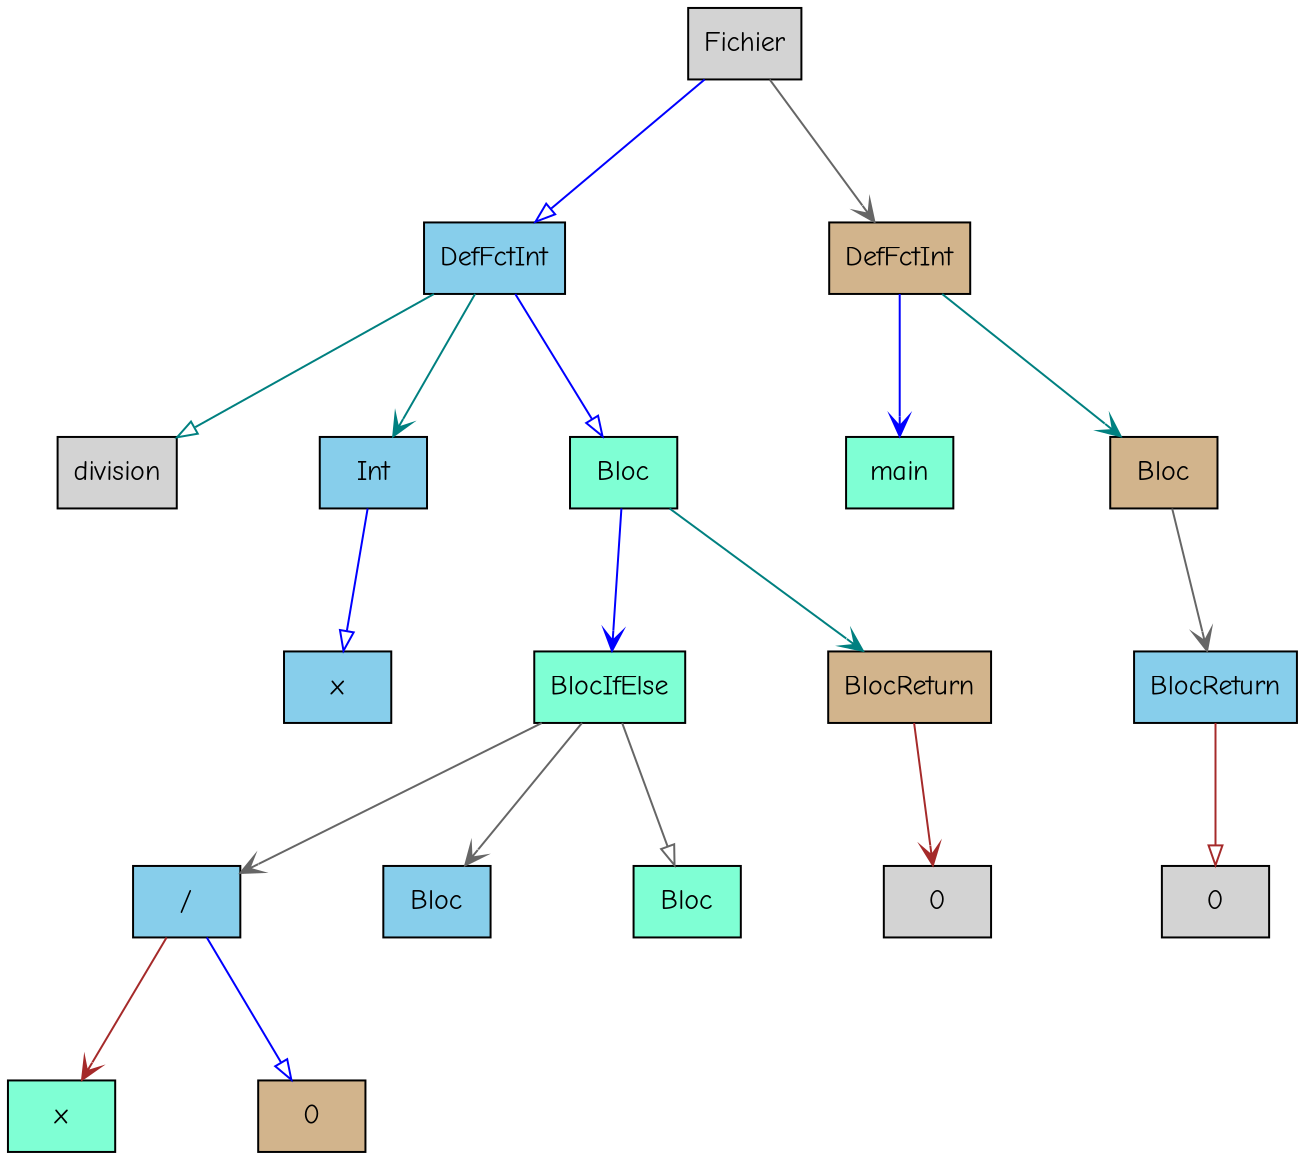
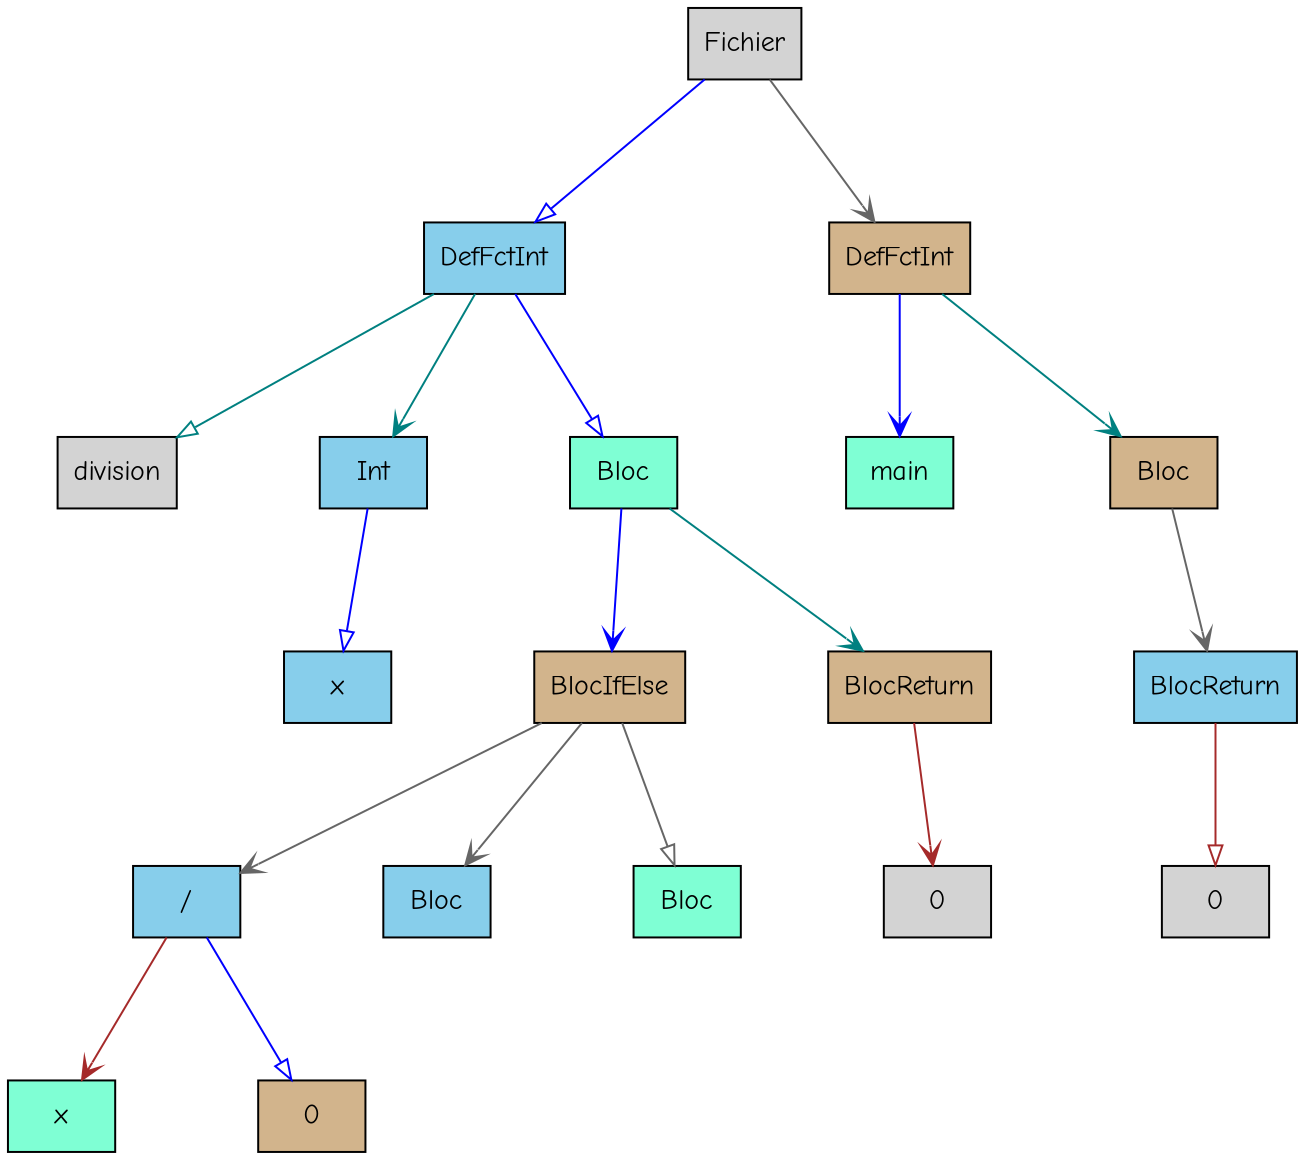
  digraph {
    fontname="Comic Neue"
    nodesep=1
    ranksep=1
    node [fillcolor=skyblue fontname="Comic Neue" shape=box style=filled]
    edge [arrowhead=vee color=blue fontname="Comic Neue"]
    n1 [fillcolor=lightgrey label=Fichier]
    n2 [label=DefFctInt]
    n3 [fillcolor=tan label=DefFctInt]
    n4 [fillcolor=lightgrey label=division]
    n5 [label=Int]
    n6 [fillcolor=aquamarine label=Bloc]
    n7 [fillcolor=aquamarine label=main]
    n8 [fillcolor=tan label=Bloc]
    n9 [label=x]
-   n10 [fillcolor=aquamarine label=BlocIfElse]
+   n10 [fillcolor=tan label=BlocIfElse]
    n11 [fillcolor=tan label=BlocReturn]
    n12 [label="/"]
    n13 [label=Bloc]
    n14 [fillcolor=aquamarine label=Bloc]
    n15 [fillcolor=lightgrey label=0]
    n16 [fillcolor=aquamarine label=x]
    n17 [fillcolor=tan label=0]
    n18 [label=BlocReturn]
    n19 [fillcolor=lightgrey label=0]
    n1 -> n2 [arrowhead=onormal]
    n1 -> n3 [color=gray40]
    n2 -> n4 [arrowhead=onormal color=teal]
    n2 -> n5 [color=teal]
    n2 -> n6 [arrowhead=onormal]
    n3 -> n7
    n3 -> n8 [color=teal]
    n5 -> n9 [arrowhead=onormal]
    n6 -> n10
    n6 -> n11 [color=teal]
    n8 -> n18 [color=gray40]
    n10 -> n12 [color=gray40]
    n10 -> n13 [color=gray40]
    n10 -> n14 [arrowhead=onormal color=gray40]
    n11 -> n15 [color=brown]
    n12 -> n16 [color=brown]
    n12 -> n17 [arrowhead=onormal]
    n18 -> n19 [arrowhead=onormal color=brown]
  }
